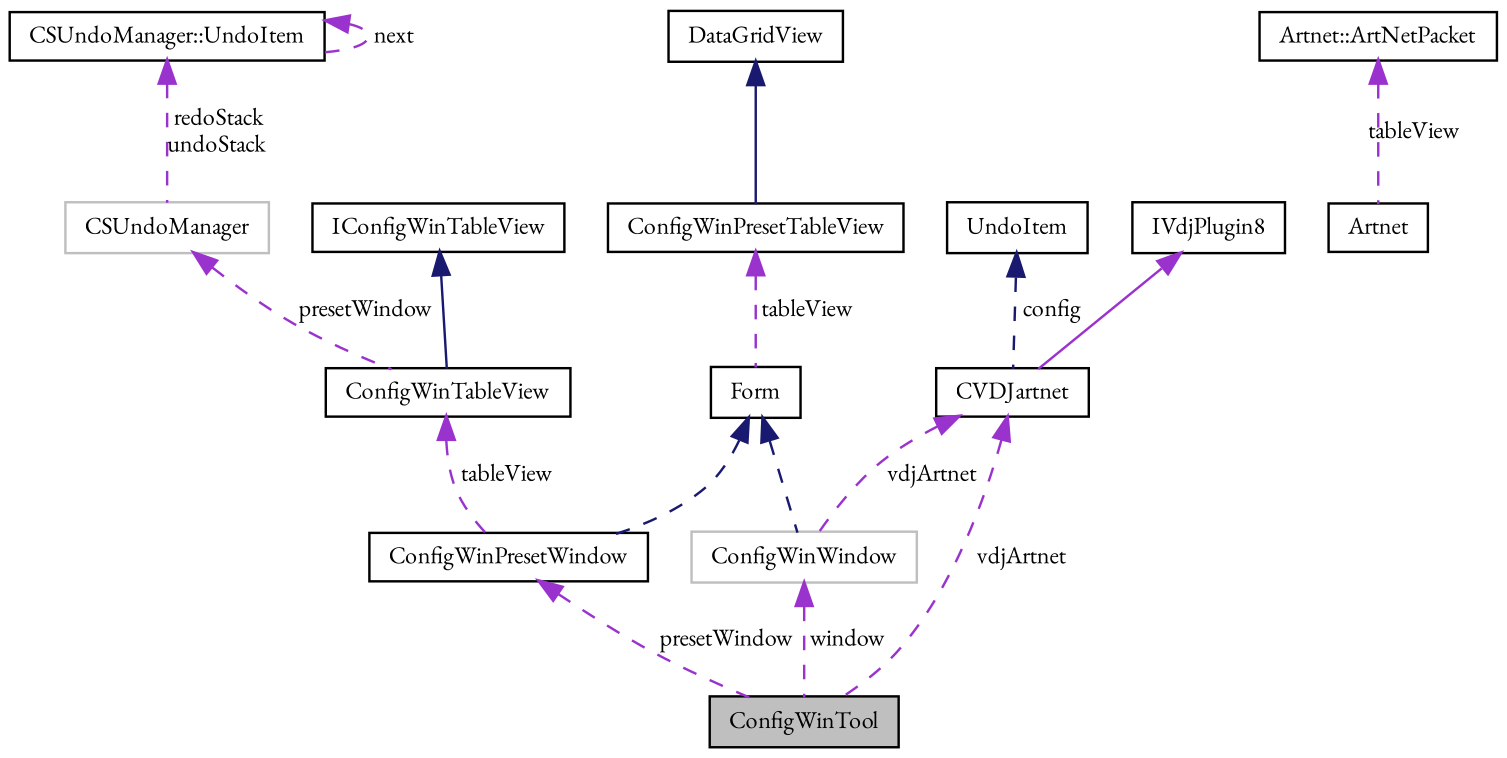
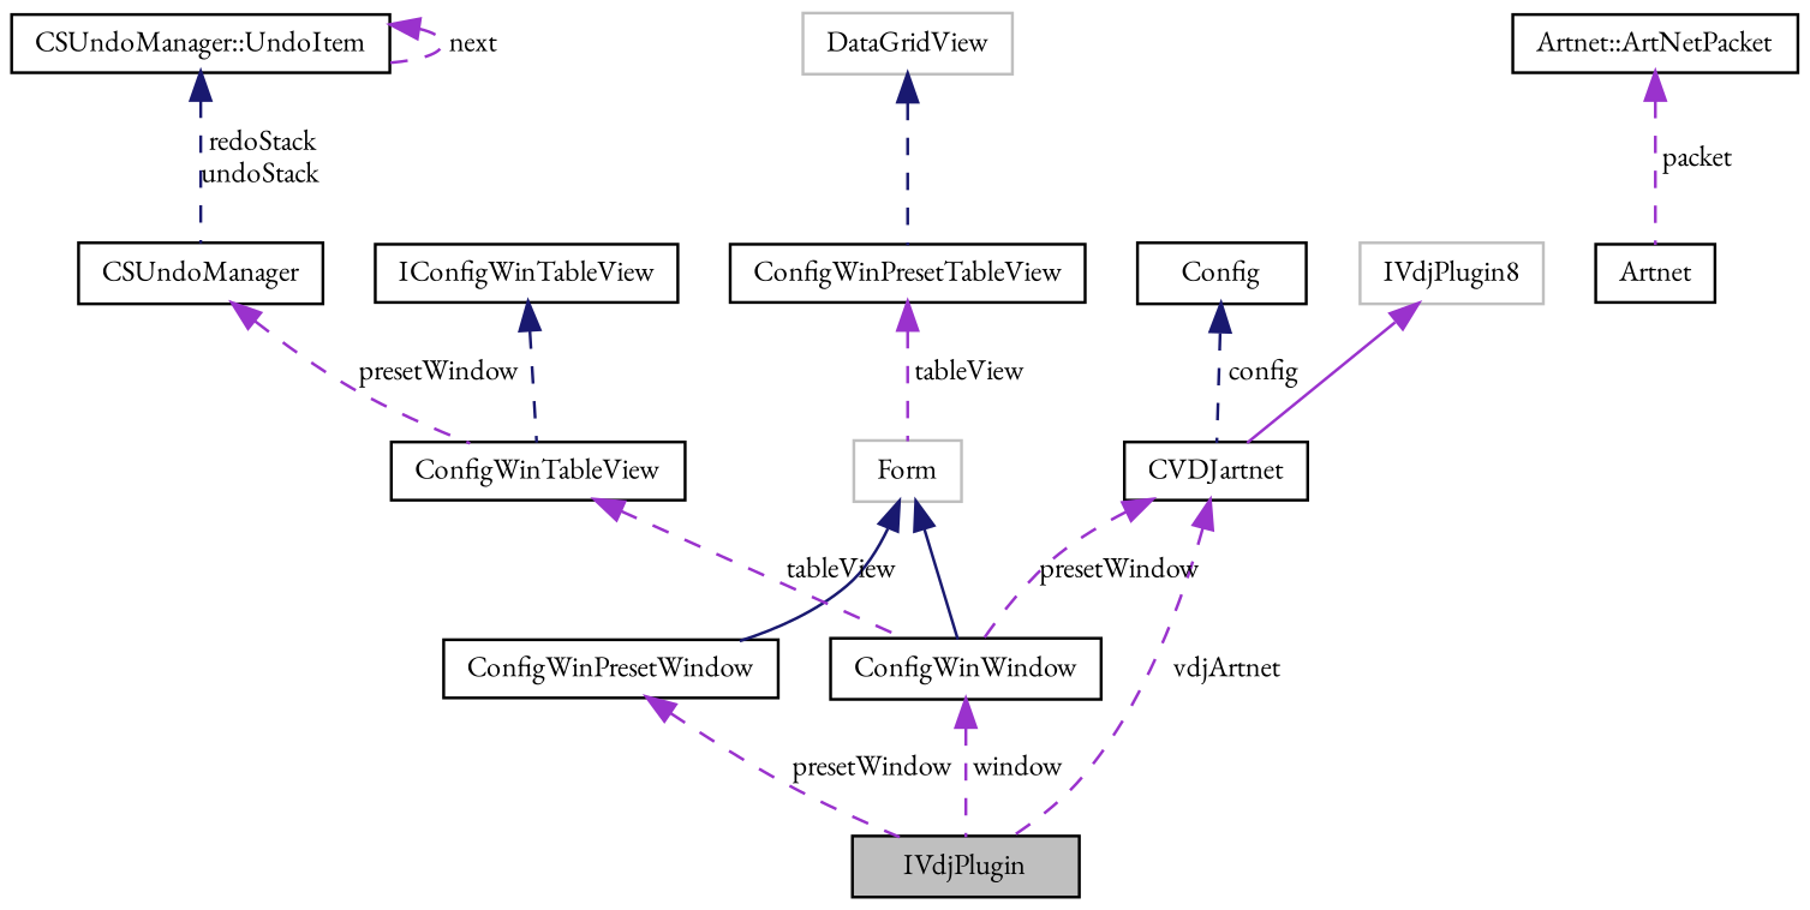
  digraph {
    fontname="EB Garamond"
    node [color=black fillcolor=white fontname="EB Garamond" fontsize=10 shape=record style=filled]
    edge [color=darkorchid3 dir=back fontname="EB Garamond" fontsize=10 labelfontname=Helvetica labelfontsize=10 style=dashed]
-   n1 [fillcolor=grey75 fontcolor=black height=0.2 label=ConfigWinTool width=0.4]
-   n2 [color=grey75 height=0.2 label=ConfigWinWindow width=0.4]
-   n3 [height=0.2 label=Form width=0.4]
+   n1 [fillcolor=grey75 fontcolor=black height=0.2 label=IVdjPlugin width=0.4]
+   n2 [height=0.2 label=ConfigWinWindow width=0.4]
+   n3 [color=grey75 height=0.2 label=Form width=0.4]
    n4 [height=0.2 label=ConfigWinPresetWindow width=0.4]
    n5 [height=0.2 label=ConfigWinTableView width=0.4]
-   n6 [height=0.2 label=DataGridView width=0.4]
+   n6 [color=grey75 height=0.2 label=DataGridView width=0.4]
    n7 [height=0.2 label=ConfigWinPresetTableView width=0.4]
    n8 [height=0.2 label=IConfigWinTableView width=0.4]
-   n9 [color=grey75 height=0.2 label=CSUndoManager width=0.4]
+   n9 [height=0.2 label=CSUndoManager width=0.4]
    n10 [height=0.2 label="CSUndoManager::UndoItem" width=0.4]
    n11 [height=0.2 label=CVDJartnet width=0.4]
-   n12 [height=0.2 label=IVdjPlugin8 width=0.4]
-   n13 [height=0.2 label=UndoItem width=0.4]
+   n12 [color=grey75 height=0.2 label=IVdjPlugin8 width=0.4]
+   n13 [height=0.2 label=Config width=0.4]
    n14 [height=0.2 label=Artnet width=0.4]
    n15 [height=0.2 label="Artnet::ArtNetPacket" width=0.4]
    n2 -> n1 [label=" window"]
-   n3 -> n2 [color=midnightblue]
-   n3 -> n4 [color=midnightblue]
+   n3 -> n2 [color=midnightblue style=solid]
+   n3 -> n4 [color=midnightblue style=solid]
    n4 -> n1 [label=" presetWindow"]
-   n5 -> n4 [label=" tableView"]
-   n6 -> n7 [color=midnightblue style=solid]
+   n5 -> n2 [label=" tableView"]
+   n6 -> n7 [color=midnightblue]
    n7 -> n3 [label=" tableView"]
-   n8 -> n5 [color=midnightblue style=solid]
+   n8 -> n5 [color=midnightblue]
    n9 -> n5 [label=" presetWindow"]
-   n10 -> n9 [label=" redoStack\nundoStack"]
+   n10 -> n9 [color=midnightblue label=" redoStack\nundoStack"]
    n10 -> n10 [label=" next"]
    n11 -> n1 [label=" vdjArtnet"]
-   n11 -> n2 [label=" vdjArtnet"]
+   n11 -> n2 [label=" presetWindow"]
    n12 -> n11 [style=solid]
    n13 -> n11 [color=midnightblue label=" config"]
-   n15 -> n14 [label=" tableView"]
+   n15 -> n14 [label=" packet"]
  }
